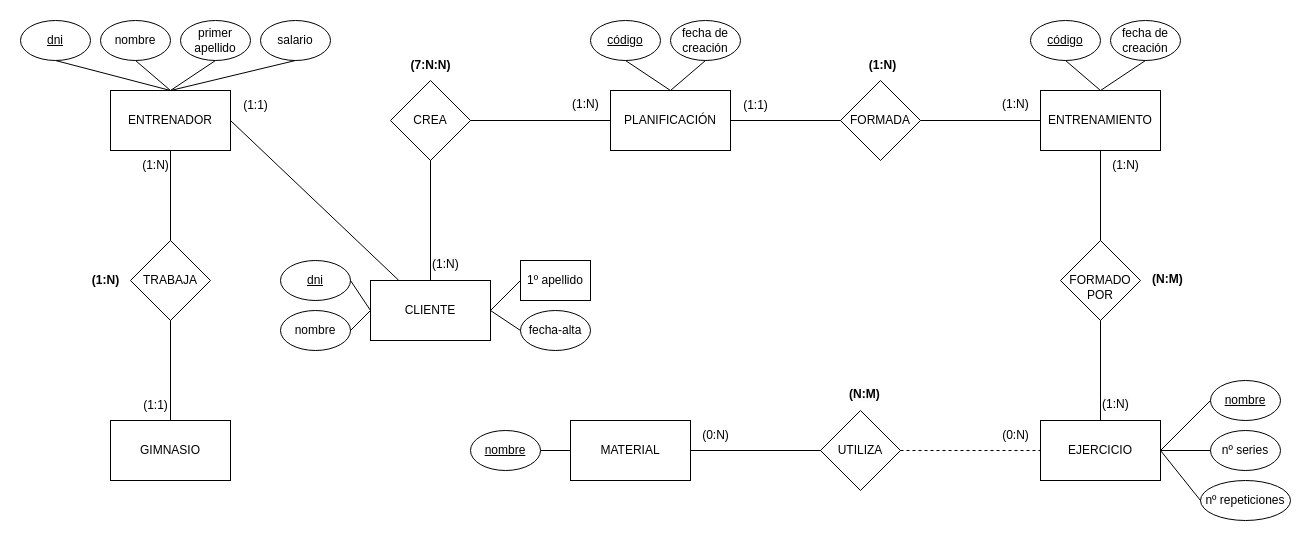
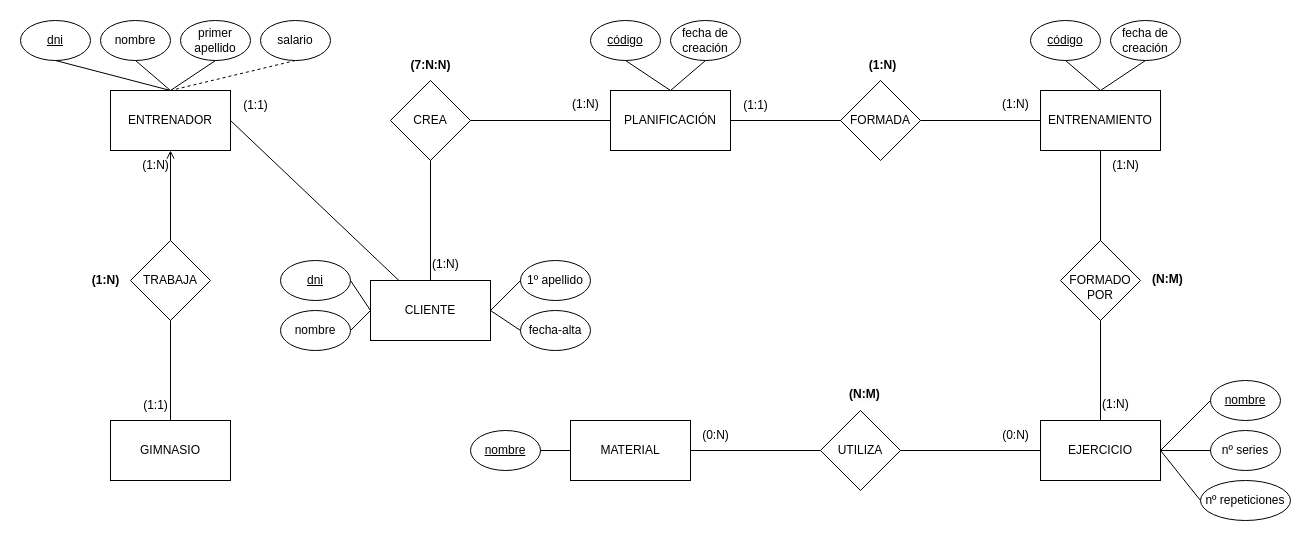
  <mxCell id="0" />
  <mxCell id="1" parent="0" />
  <mxCell id="2" value="ENTRENADOR" style="rounded=0;whiteSpace=wrap;html=1;" vertex="1" parent="1"><mxGeometry x="110" y="90" width="120" height="60" as="geometry" /></mxCell>
  <mxCell id="3" value="TRABAJA" style="rhombus;whiteSpace=wrap;html=1;" vertex="1" parent="1"><mxGeometry x="130" y="240" width="80" height="80" as="geometry" /></mxCell>
  <mxCell id="4" value="&lt;u&gt;dni&lt;/u&gt;" style="ellipse;whiteSpace=wrap;html=1;" vertex="1" parent="1"><mxGeometry x="20" y="20" width="70" height="40" as="geometry" /></mxCell>
  <mxCell id="5" value="nombre" style="ellipse;whiteSpace=wrap;html=1;" vertex="1" parent="1"><mxGeometry x="100" y="20" width="70" height="40" as="geometry" /></mxCell>
  <mxCell id="6" value="salario" style="ellipse;whiteSpace=wrap;html=1;" vertex="1" parent="1"><mxGeometry x="260" y="20" width="70" height="40" as="geometry" /></mxCell>
  <mxCell id="7" value="primer apellido" style="ellipse;whiteSpace=wrap;html=1;" vertex="1" parent="1"><mxGeometry x="180" y="20" width="70" height="40" as="geometry" /></mxCell>
  <mxCell id="8" value="" style="endArrow=none;html=1;rounded=0;entryX=0.5;entryY=1;entryDx=0;entryDy=0;exitX=0.5;exitY=0;exitDx=0;exitDy=0;" edge="1" parent="1" source="2" target="4"><mxGeometry width="50" height="50" relative="1" as="geometry"><mxPoint x="420" y="420" as="sourcePoint" /><mxPoint x="470" y="370" as="targetPoint" /></mxGeometry></mxCell>
  <mxCell id="9" value="" style="endArrow=none;html=1;rounded=0;entryX=0.5;entryY=1;entryDx=0;entryDy=0;exitX=0.5;exitY=0;exitDx=0;exitDy=0;" edge="1" parent="1" source="2" target="5"><mxGeometry width="50" height="50" relative="1" as="geometry"><mxPoint x="190" y="100" as="sourcePoint" /><mxPoint x="65" y="70" as="targetPoint" /></mxGeometry></mxCell>
- <mxCell id="10" value="" style="endArrow=none;html=1;rounded=0;entryX=0.5;entryY=0;entryDx=0;entryDy=0;exitX=0.5;exitY=1;exitDx=0;exitDy=0;" edge="1" parent="1" source="6" target="2"><mxGeometry width="50" height="50" relative="1" as="geometry"><mxPoint x="200" y="110" as="sourcePoint" /><mxPoint x="75" y="80" as="targetPoint" /></mxGeometry></mxCell>
+ <mxCell id="10" value="" style="endArrow=none;html=1;rounded=0;entryX=0.5;entryY=0;entryDx=0;entryDy=0;exitX=0.5;exitY=1;exitDx=0;exitDy=0;dashed=1;" edge="1" parent="1" source="6" target="2"><mxGeometry width="50" height="50" relative="1" as="geometry"><mxPoint x="200" y="110" as="sourcePoint" /><mxPoint x="75" y="80" as="targetPoint" /></mxGeometry></mxCell>
  <mxCell id="11" value="" style="endArrow=none;html=1;rounded=0;entryX=0.5;entryY=0;entryDx=0;entryDy=0;exitX=0.5;exitY=1;exitDx=0;exitDy=0;" edge="1" parent="1" source="7" target="2"><mxGeometry width="50" height="50" relative="1" as="geometry"><mxPoint x="210" y="120" as="sourcePoint" /><mxPoint x="85" y="90" as="targetPoint" /></mxGeometry></mxCell>
  <mxCell id="12" value="GIMNASIO" style="rounded=0;whiteSpace=wrap;html=1;" vertex="1" parent="1"><mxGeometry x="110" y="420" width="120" height="60" as="geometry" /></mxCell>
- <mxCell id="13" value="" style="endArrow=none;html=1;rounded=0;entryX=0.5;entryY=1;entryDx=0;entryDy=0;exitX=0.5;exitY=0;exitDx=0;exitDy=0;" edge="1" parent="1" source="3" target="2"><mxGeometry width="50" height="50" relative="1" as="geometry"><mxPoint x="-190" y="420" as="sourcePoint" /><mxPoint x="-140" y="370" as="targetPoint" /></mxGeometry></mxCell>
+ <mxCell id="13" value="" style="endArrow=open;html=1;rounded=0;entryX=0.5;entryY=1;entryDx=0;entryDy=0;exitX=0.5;exitY=0;exitDx=0;exitDy=0;" edge="1" parent="1" source="3" target="2"><mxGeometry width="50" height="50" relative="1" as="geometry"><mxPoint x="-190" y="420" as="sourcePoint" /><mxPoint x="-140" y="370" as="targetPoint" /></mxGeometry></mxCell>
  <mxCell id="14" value="" style="endArrow=none;html=1;rounded=0;entryX=0.5;entryY=1;entryDx=0;entryDy=0;exitX=0.5;exitY=0;exitDx=0;exitDy=0;" edge="1" parent="1" source="12" target="3"><mxGeometry width="50" height="50" relative="1" as="geometry"><mxPoint x="-280" y="130" as="sourcePoint" /><mxPoint x="-110" y="130" as="targetPoint" /></mxGeometry></mxCell>
  <mxCell id="15" value="CREA" style="rhombus;whiteSpace=wrap;html=1;" vertex="1" parent="1"><mxGeometry x="390" y="80" width="80" height="80" as="geometry" /></mxCell>
  <mxCell id="16" value="PLANIFICACIÓN" style="rounded=0;whiteSpace=wrap;html=1;" vertex="1" parent="1"><mxGeometry x="610" y="90" width="120" height="60" as="geometry" /></mxCell>
  <mxCell id="17" value="" style="endArrow=none;html=1;rounded=0;exitX=1;exitY=0.5;exitDx=0;exitDy=0;" edge="1" parent="1" source="2" target="19"><mxGeometry width="50" height="50" relative="1" as="geometry"><mxPoint x="360" y="420" as="sourcePoint" /><mxPoint x="410" y="370" as="targetPoint" /></mxGeometry></mxCell>
  <mxCell id="18" value="" style="endArrow=none;html=1;rounded=0;entryX=0;entryY=0.5;entryDx=0;entryDy=0;exitX=1;exitY=0.5;exitDx=0;exitDy=0;" edge="1" parent="1" source="15" target="16"><mxGeometry width="50" height="50" relative="1" as="geometry"><mxPoint x="250" y="130" as="sourcePoint" /><mxPoint x="414" y="130" as="targetPoint" /></mxGeometry></mxCell>
  <mxCell id="19" value="CLIENTE" style="rounded=0;whiteSpace=wrap;html=1;" vertex="1" parent="1"><mxGeometry x="370" y="280" width="120" height="60" as="geometry" /></mxCell>
  <mxCell id="20" value="" style="endArrow=none;html=1;rounded=0;entryX=0.5;entryY=1;entryDx=0;entryDy=0;exitX=0.5;exitY=0;exitDx=0;exitDy=0;" edge="1" parent="1" source="19" target="15"><mxGeometry width="50" height="50" relative="1" as="geometry"><mxPoint x="360" y="420" as="sourcePoint" /><mxPoint x="410" y="370" as="targetPoint" /></mxGeometry></mxCell>
- <mxCell id="21" value="1º apellido" style="whiteSpace=wrap;html=1;rounded=0;" vertex="1" parent="1"><mxGeometry x="520" y="260" width="70" height="40" as="geometry" /></mxCell>
+ <mxCell id="21" value="1º apellido" style="ellipse;whiteSpace=wrap;html=1;" vertex="1" parent="1"><mxGeometry x="520" y="260" width="70" height="40" as="geometry" /></mxCell>
  <mxCell id="22" value="nombre" style="ellipse;whiteSpace=wrap;html=1;" vertex="1" parent="1"><mxGeometry x="280" y="310" width="70" height="40" as="geometry" /></mxCell>
  <mxCell id="23" value="&lt;u&gt;dni&lt;/u&gt;" style="ellipse;whiteSpace=wrap;html=1;" vertex="1" parent="1"><mxGeometry x="280" y="260" width="70" height="40" as="geometry" /></mxCell>
  <mxCell id="24" value="fecha-alta" style="ellipse;whiteSpace=wrap;html=1;" vertex="1" parent="1"><mxGeometry x="520" y="310" width="70" height="40" as="geometry" /></mxCell>
  <mxCell id="25" value="" style="endArrow=none;html=1;rounded=0;exitX=1;exitY=0.5;exitDx=0;exitDy=0;entryX=0;entryY=0.5;entryDx=0;entryDy=0;" edge="1" parent="1" source="23" target="19"><mxGeometry width="50" height="50" relative="1" as="geometry"><mxPoint x="500" y="380" as="sourcePoint" /><mxPoint x="550" y="330" as="targetPoint" /></mxGeometry></mxCell>
  <mxCell id="26" value="" style="endArrow=none;html=1;rounded=0;exitX=1;exitY=0.5;exitDx=0;exitDy=0;entryX=0;entryY=0.5;entryDx=0;entryDy=0;" edge="1" parent="1" source="22" target="19"><mxGeometry width="50" height="50" relative="1" as="geometry"><mxPoint x="360" y="290" as="sourcePoint" /><mxPoint x="380" y="320" as="targetPoint" /></mxGeometry></mxCell>
  <mxCell id="27" value="" style="endArrow=none;html=1;rounded=0;exitX=0;exitY=0.5;exitDx=0;exitDy=0;entryX=1;entryY=0.5;entryDx=0;entryDy=0;" edge="1" parent="1" source="24" target="19"><mxGeometry width="50" height="50" relative="1" as="geometry"><mxPoint x="370" y="300" as="sourcePoint" /><mxPoint x="390" y="330" as="targetPoint" /></mxGeometry></mxCell>
  <mxCell id="28" value="" style="endArrow=none;html=1;rounded=0;exitX=0;exitY=0.5;exitDx=0;exitDy=0;entryX=1;entryY=0.5;entryDx=0;entryDy=0;" edge="1" parent="1" source="21" target="19"><mxGeometry width="50" height="50" relative="1" as="geometry"><mxPoint x="380" y="310" as="sourcePoint" /><mxPoint x="400" y="340" as="targetPoint" /></mxGeometry></mxCell>
  <mxCell id="29" value="fecha de creación" style="ellipse;whiteSpace=wrap;html=1;" vertex="1" parent="1"><mxGeometry x="670" y="20" width="70" height="40" as="geometry" /></mxCell>
  <mxCell id="30" value="&lt;u&gt;código&lt;/u&gt;" style="ellipse;whiteSpace=wrap;html=1;" vertex="1" parent="1"><mxGeometry x="590" y="20" width="70" height="40" as="geometry" /></mxCell>
  <mxCell id="31" value="" style="endArrow=none;html=1;rounded=0;entryX=0.5;entryY=1;entryDx=0;entryDy=0;exitX=0.5;exitY=0;exitDx=0;exitDy=0;" edge="1" parent="1" source="16" target="30"><mxGeometry width="50" height="50" relative="1" as="geometry"><mxPoint x="690" y="310" as="sourcePoint" /><mxPoint x="740" y="260" as="targetPoint" /></mxGeometry></mxCell>
  <mxCell id="32" value="" style="endArrow=none;html=1;rounded=0;entryX=0.5;entryY=1;entryDx=0;entryDy=0;exitX=0.5;exitY=0;exitDx=0;exitDy=0;" edge="1" parent="1" source="16" target="29"><mxGeometry width="50" height="50" relative="1" as="geometry"><mxPoint x="680" y="100" as="sourcePoint" /><mxPoint x="635" y="70" as="targetPoint" /></mxGeometry></mxCell>
  <mxCell id="33" value="ENTRENAMIENTO" style="rounded=0;whiteSpace=wrap;html=1;" vertex="1" parent="1"><mxGeometry x="1040" y="90" width="120" height="60" as="geometry" /></mxCell>
  <mxCell id="34" value="FORMADA" style="rhombus;whiteSpace=wrap;html=1;" vertex="1" parent="1"><mxGeometry x="840" y="80" width="80" height="80" as="geometry" /></mxCell>
  <mxCell id="35" value="" style="endArrow=none;html=1;rounded=0;entryX=0;entryY=0.5;entryDx=0;entryDy=0;exitX=1;exitY=0.5;exitDx=0;exitDy=0;" edge="1" parent="1" source="34" target="33"><mxGeometry width="50" height="50" relative="1" as="geometry"><mxPoint x="880" y="390" as="sourcePoint" /><mxPoint x="930" y="340" as="targetPoint" /></mxGeometry></mxCell>
  <mxCell id="36" value="" style="endArrow=none;html=1;rounded=0;entryX=0;entryY=0.5;entryDx=0;entryDy=0;exitX=1;exitY=0.5;exitDx=0;exitDy=0;" edge="1" parent="1" source="16" target="34"><mxGeometry width="50" height="50" relative="1" as="geometry"><mxPoint x="930" y="130" as="sourcePoint" /><mxPoint x="1050" y="130" as="targetPoint" /></mxGeometry></mxCell>
  <mxCell id="37" value="fecha de creación" style="ellipse;whiteSpace=wrap;html=1;" vertex="1" parent="1"><mxGeometry x="1110" y="20" width="70" height="40" as="geometry" /></mxCell>
  <mxCell id="38" value="&lt;u&gt;código&lt;/u&gt;" style="ellipse;whiteSpace=wrap;html=1;" vertex="1" parent="1"><mxGeometry x="1030" y="20" width="70" height="40" as="geometry" /></mxCell>
  <mxCell id="39" value="" style="endArrow=none;html=1;rounded=0;entryX=0.5;entryY=1;entryDx=0;entryDy=0;exitX=0.5;exitY=0;exitDx=0;exitDy=0;" edge="1" parent="1" source="33" target="37"><mxGeometry width="50" height="50" relative="1" as="geometry"><mxPoint x="880" y="390" as="sourcePoint" /><mxPoint x="930" y="340" as="targetPoint" /></mxGeometry></mxCell>
  <mxCell id="40" value="" style="endArrow=none;html=1;rounded=0;entryX=0.5;entryY=0;entryDx=0;entryDy=0;exitX=0.5;exitY=1;exitDx=0;exitDy=0;" edge="1" parent="1" source="38" target="33"><mxGeometry width="50" height="50" relative="1" as="geometry"><mxPoint x="1110" y="100" as="sourcePoint" /><mxPoint x="1155" y="70" as="targetPoint" /></mxGeometry></mxCell>
  <mxCell id="41" value="&lt;br&gt;FORMADO POR" style="rhombus;whiteSpace=wrap;html=1;" vertex="1" parent="1"><mxGeometry x="1060" y="240" width="80" height="80" as="geometry" /></mxCell>
  <mxCell id="42" value="EJERCICIO" style="rounded=0;whiteSpace=wrap;html=1;" vertex="1" parent="1"><mxGeometry x="1040" y="420" width="120" height="60" as="geometry" /></mxCell>
  <mxCell id="43" value="" style="endArrow=none;html=1;rounded=0;entryX=0.5;entryY=1;entryDx=0;entryDy=0;exitX=0.5;exitY=0;exitDx=0;exitDy=0;" edge="1" parent="1" source="41" target="33"><mxGeometry width="50" height="50" relative="1" as="geometry"><mxPoint x="1110" y="550" as="sourcePoint" /><mxPoint x="1160" y="500" as="targetPoint" /></mxGeometry></mxCell>
  <mxCell id="44" value="" style="endArrow=none;html=1;rounded=0;entryX=0.5;entryY=1;entryDx=0;entryDy=0;exitX=0.5;exitY=0;exitDx=0;exitDy=0;" edge="1" parent="1" source="42" target="41"><mxGeometry width="50" height="50" relative="1" as="geometry"><mxPoint x="1110" y="250" as="sourcePoint" /><mxPoint x="1110" y="160" as="targetPoint" /></mxGeometry></mxCell>
  <mxCell id="45" value="&lt;u&gt;nombre&lt;/u&gt;" style="ellipse;whiteSpace=wrap;html=1;" vertex="1" parent="1"><mxGeometry x="1210" y="380" width="70" height="40" as="geometry" /></mxCell>
  <mxCell id="46" value="nº repeticiones" style="ellipse;whiteSpace=wrap;html=1;" vertex="1" parent="1"><mxGeometry x="1200" y="480" width="90" height="40" as="geometry" /></mxCell>
  <mxCell id="47" value="nº series" style="ellipse;whiteSpace=wrap;html=1;" vertex="1" parent="1"><mxGeometry x="1210" y="430" width="70" height="40" as="geometry" /></mxCell>
  <mxCell id="48" value="" style="endArrow=none;html=1;rounded=0;entryX=0;entryY=0.5;entryDx=0;entryDy=0;exitX=1;exitY=0.5;exitDx=0;exitDy=0;" edge="1" parent="1" source="42" target="45"><mxGeometry width="50" height="50" relative="1" as="geometry"><mxPoint x="1090" y="470" as="sourcePoint" /><mxPoint x="1140" y="420" as="targetPoint" /></mxGeometry></mxCell>
  <mxCell id="49" value="" style="endArrow=none;html=1;rounded=0;entryX=0;entryY=0.5;entryDx=0;entryDy=0;exitX=1;exitY=0.5;exitDx=0;exitDy=0;" edge="1" parent="1" source="42" target="47"><mxGeometry width="50" height="50" relative="1" as="geometry"><mxPoint x="1090" y="470" as="sourcePoint" /><mxPoint x="1140" y="420" as="targetPoint" /></mxGeometry></mxCell>
  <mxCell id="50" value="" style="endArrow=none;html=1;rounded=0;entryX=0;entryY=0.5;entryDx=0;entryDy=0;exitX=1;exitY=0.5;exitDx=0;exitDy=0;" edge="1" parent="1" source="42" target="46"><mxGeometry width="50" height="50" relative="1" as="geometry"><mxPoint x="1090" y="470" as="sourcePoint" /><mxPoint x="1140" y="420" as="targetPoint" /></mxGeometry></mxCell>
  <mxCell id="51" value="UTILIZA" style="rhombus;whiteSpace=wrap;html=1;" vertex="1" parent="1"><mxGeometry x="820" y="410" width="80" height="80" as="geometry" /></mxCell>
  <mxCell id="52" value="MATERIAL" style="rounded=0;whiteSpace=wrap;html=1;" vertex="1" parent="1"><mxGeometry x="570" y="420" width="120" height="60" as="geometry" /></mxCell>
- <mxCell id="53" value="" style="endArrow=none;html=1;rounded=0;entryX=0;entryY=0.5;entryDx=0;entryDy=0;exitX=1;exitY=0.5;exitDx=0;exitDy=0;dashed=1;" edge="1" parent="1" source="51" target="42"><mxGeometry width="50" height="50" relative="1" as="geometry"><mxPoint x="870" y="490" as="sourcePoint" /><mxPoint x="920" y="440" as="targetPoint" /></mxGeometry></mxCell>
+ <mxCell id="53" value="" style="endArrow=none;html=1;rounded=0;entryX=0;entryY=0.5;entryDx=0;entryDy=0;exitX=1;exitY=0.5;exitDx=0;exitDy=0;" edge="1" parent="1" source="51" target="42"><mxGeometry width="50" height="50" relative="1" as="geometry"><mxPoint x="870" y="490" as="sourcePoint" /><mxPoint x="920" y="440" as="targetPoint" /></mxGeometry></mxCell>
  <mxCell id="54" value="" style="endArrow=none;html=1;rounded=0;entryX=0;entryY=0.5;entryDx=0;entryDy=0;exitX=1;exitY=0.5;exitDx=0;exitDy=0;" edge="1" parent="1" source="52" target="51"><mxGeometry width="50" height="50" relative="1" as="geometry"><mxPoint x="910" y="460" as="sourcePoint" /><mxPoint x="1050" y="460" as="targetPoint" /></mxGeometry></mxCell>
  <mxCell id="55" value="(1:1)" style="text;html=1;align=center;verticalAlign=middle;resizable=0;points=[];autosize=1;strokeColor=none;fillColor=none;" vertex="1" parent="1"><mxGeometry x="130" y="390" width="50" height="30" as="geometry" /></mxCell>
  <mxCell id="56" value="(1:N)" style="text;html=1;align=center;verticalAlign=middle;resizable=0;points=[];autosize=1;strokeColor=none;fillColor=none;" vertex="1" parent="1"><mxGeometry x="130" y="150" width="50" height="30" as="geometry" /></mxCell>
  <mxCell id="57" value="&lt;b&gt;(1:N)&lt;/b&gt;" style="text;html=1;align=center;verticalAlign=middle;resizable=0;points=[];autosize=1;strokeColor=none;fillColor=none;" vertex="1" parent="1"><mxGeometry x="80" y="265" width="50" height="30" as="geometry" /></mxCell>
  <mxCell id="58" value="(1:1)" style="text;html=1;align=center;verticalAlign=middle;resizable=0;points=[];autosize=1;strokeColor=none;fillColor=none;" vertex="1" parent="1"><mxGeometry x="230" y="90" width="50" height="30" as="geometry" /></mxCell>
  <mxCell id="59" value="&lt;span style=&quot;color: rgb(0, 0, 0); font-family: Helvetica; font-size: 12px; font-style: normal; font-variant-ligatures: normal; font-variant-caps: normal; font-weight: 400; letter-spacing: normal; orphans: 2; text-align: center; text-indent: 0px; text-transform: none; widows: 2; word-spacing: 0px; -webkit-text-stroke-width: 0px; background-color: rgb(251, 251, 251); text-decoration-thickness: initial; text-decoration-style: initial; text-decoration-color: initial; float: none; display: inline !important;&quot;&gt;(1:N)&lt;/span&gt;" style="text;whiteSpace=wrap;html=1;" vertex="1" parent="1"><mxGeometry x="570" y="90" width="60" height="40" as="geometry" /></mxCell>
  <mxCell id="60" value="&lt;span style=&quot;color: rgb(0, 0, 0); font-family: Helvetica; font-size: 12px; font-style: normal; font-variant-ligatures: normal; font-variant-caps: normal; font-weight: 400; letter-spacing: normal; orphans: 2; text-align: center; text-indent: 0px; text-transform: none; widows: 2; word-spacing: 0px; -webkit-text-stroke-width: 0px; background-color: rgb(251, 251, 251); text-decoration-thickness: initial; text-decoration-style: initial; text-decoration-color: initial; float: none; display: inline !important;&quot;&gt;(1:N)&lt;/span&gt;" style="text;whiteSpace=wrap;html=1;" vertex="1" parent="1"><mxGeometry x="430" y="250" width="60" height="40" as="geometry" /></mxCell>
  <mxCell id="61" value="&lt;b&gt;(7:N:N)&lt;/b&gt;" style="text;html=1;align=center;verticalAlign=middle;resizable=0;points=[];autosize=1;strokeColor=none;fillColor=none;" vertex="1" parent="1"><mxGeometry x="400" y="50" width="60" height="30" as="geometry" /></mxCell>
  <mxCell id="62" value="(1:1)" style="text;html=1;align=center;verticalAlign=middle;resizable=0;points=[];autosize=1;strokeColor=none;fillColor=none;" vertex="1" parent="1"><mxGeometry x="730" y="90" width="50" height="30" as="geometry" /></mxCell>
  <mxCell id="63" value="&lt;span style=&quot;color: rgb(0, 0, 0); font-family: Helvetica; font-size: 12px; font-style: normal; font-variant-ligatures: normal; font-variant-caps: normal; font-weight: 400; letter-spacing: normal; orphans: 2; text-align: center; text-indent: 0px; text-transform: none; widows: 2; word-spacing: 0px; -webkit-text-stroke-width: 0px; background-color: rgb(251, 251, 251); text-decoration-thickness: initial; text-decoration-style: initial; text-decoration-color: initial; float: none; display: inline !important;&quot;&gt;(1:N)&lt;/span&gt;" style="text;whiteSpace=wrap;html=1;" vertex="1" parent="1"><mxGeometry x="1000" y="90" width="60" height="40" as="geometry" /></mxCell>
  <mxCell id="64" value="&lt;b&gt;(1:N)&lt;/b&gt;" style="text;html=1;align=center;verticalAlign=middle;resizable=0;points=[];autosize=1;strokeColor=none;fillColor=none;" vertex="1" parent="1"><mxGeometry x="857" y="50" width="50" height="30" as="geometry" /></mxCell>
  <mxCell id="65" value="(1:N)" style="text;html=1;align=center;verticalAlign=middle;resizable=0;points=[];autosize=1;strokeColor=none;fillColor=none;" vertex="1" parent="1"><mxGeometry x="1100" y="150" width="50" height="30" as="geometry" /></mxCell>
  <mxCell id="66" value="&lt;span style=&quot;color: rgb(0, 0, 0); font-family: Helvetica; font-size: 12px; font-style: normal; font-variant-ligatures: normal; font-variant-caps: normal; font-weight: 400; letter-spacing: normal; orphans: 2; text-align: center; text-indent: 0px; text-transform: none; widows: 2; word-spacing: 0px; -webkit-text-stroke-width: 0px; background-color: rgb(251, 251, 251); text-decoration-thickness: initial; text-decoration-style: initial; text-decoration-color: initial; float: none; display: inline !important;&quot;&gt;(1:N)&lt;/span&gt;" style="text;whiteSpace=wrap;html=1;" vertex="1" parent="1"><mxGeometry x="1100" y="390" width="60" height="40" as="geometry" /></mxCell>
  <mxCell id="67" value="&lt;span style=&quot;color: rgb(0, 0, 0); font-family: Helvetica; font-size: 12px; font-style: normal; font-variant-ligatures: normal; font-variant-caps: normal; letter-spacing: normal; orphans: 2; text-align: center; text-indent: 0px; text-transform: none; widows: 2; word-spacing: 0px; -webkit-text-stroke-width: 0px; background-color: rgb(251, 251, 251); text-decoration-thickness: initial; text-decoration-style: initial; text-decoration-color: initial; float: none; display: inline !important;&quot;&gt;&lt;b&gt;(N:M)&lt;/b&gt;&lt;/span&gt;" style="text;whiteSpace=wrap;html=1;" vertex="1" parent="1"><mxGeometry x="1150" y="265" width="60" height="40" as="geometry" /></mxCell>
  <mxCell id="68" value="(0:N)" style="text;html=1;align=center;verticalAlign=middle;resizable=0;points=[];autosize=1;strokeColor=none;fillColor=none;" vertex="1" parent="1"><mxGeometry x="990" y="420" width="50" height="30" as="geometry" /></mxCell>
  <mxCell id="69" value="(0:N)" style="text;html=1;align=center;verticalAlign=middle;resizable=0;points=[];autosize=1;strokeColor=none;fillColor=none;" vertex="1" parent="1"><mxGeometry x="690" y="420" width="50" height="30" as="geometry" /></mxCell>
  <mxCell id="70" value="&lt;span style=&quot;color: rgb(0, 0, 0); font-family: Helvetica; font-size: 12px; font-style: normal; font-variant-ligatures: normal; font-variant-caps: normal; letter-spacing: normal; orphans: 2; text-align: center; text-indent: 0px; text-transform: none; widows: 2; word-spacing: 0px; -webkit-text-stroke-width: 0px; background-color: rgb(251, 251, 251); text-decoration-thickness: initial; text-decoration-style: initial; text-decoration-color: initial; float: none; display: inline !important;&quot;&gt;&lt;b&gt;(N:M)&lt;/b&gt;&lt;/span&gt;" style="text;whiteSpace=wrap;html=1;" vertex="1" parent="1"><mxGeometry x="847" y="380" width="60" height="40" as="geometry" /></mxCell>
  <mxCell id="71" value="&lt;u&gt;nombre&lt;/u&gt;" style="ellipse;whiteSpace=wrap;html=1;" vertex="1" parent="1"><mxGeometry x="470" y="430" width="70" height="40" as="geometry" /></mxCell>
  <mxCell id="72" value="" style="endArrow=none;html=1;rounded=0;entryX=0;entryY=0.5;entryDx=0;entryDy=0;exitX=1;exitY=0.5;exitDx=0;exitDy=0;" edge="1" parent="1" source="71" target="52"><mxGeometry width="50" height="50" relative="1" as="geometry"><mxPoint x="490" y="460" as="sourcePoint" /><mxPoint x="540" y="410" as="targetPoint" /></mxGeometry></mxCell>
